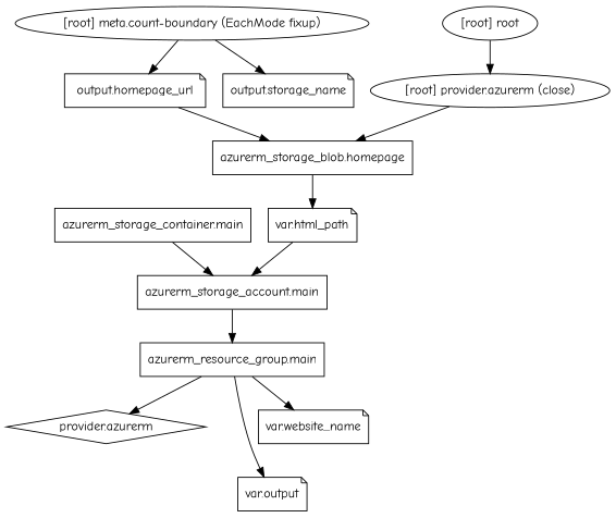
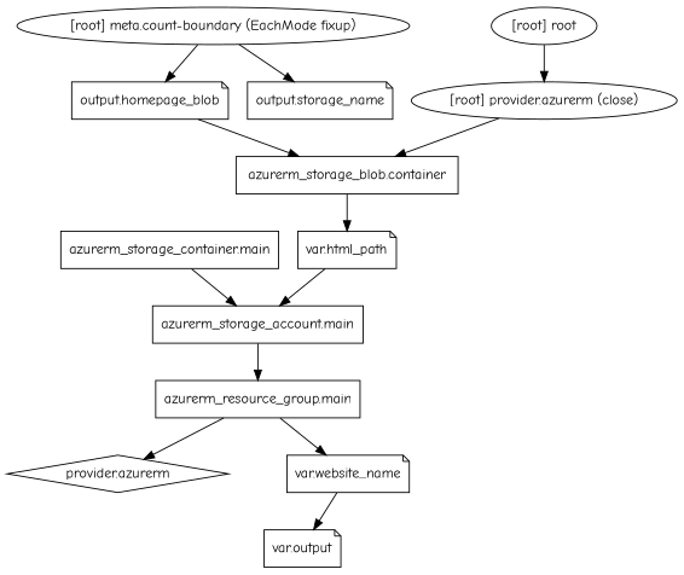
  digraph {
    compound=true
    fontname="Comic Neue"
    newrank=true
    node [fontname="Comic Neue" shape=note]
    edge [fontname="Comic Neue"]
    n1 [label="azurerm_resource_group.main" shape=box]
    n2 [label="provider.azurerm" shape=diamond]
    n3 [label="var.output"]
    n4 [label="var.website_name"]
    n5 [label="azurerm_storage_account.main" shape=box]
-   n6 [label="azurerm_storage_blob.homepage" shape=box]
+   n6 [label="azurerm_storage_blob.container" shape=box]
    n7 [label="azurerm_storage_container.main" shape=box]
    n8 [label="var.html_path"]
-   n9 [label="output.homepage_url"]
+   n9 [label="output.homepage_blob"]
    n10 [label="output.storage_name"]
    "[root] meta.count-boundary (EachMode fixup)" [shape=""]
    "[root] provider.azurerm (close)" [shape=""]
    "[root] root" [shape=""]
    subgraph sub_1 {
      n1
      n2
      n3
      n4
      n5
      n6
      n7
      n8
      n9
      n10
      "[root] meta.count-boundary (EachMode fixup)"
      "[root] provider.azurerm (close)"
      "[root] root"
    }
    n1 -> n2
-   n1 -> n3
+   n4 -> n3
    n1 -> n4
    n5 -> n1
    n6 -> n8
    n7 -> n5
    n8 -> n5
    n9 -> n6
    "[root] meta.count-boundary (EachMode fixup)" -> n9
    "[root] meta.count-boundary (EachMode fixup)" -> n10
    "[root] provider.azurerm (close)" -> n6
    "[root] root" -> "[root] provider.azurerm (close)"
  }
